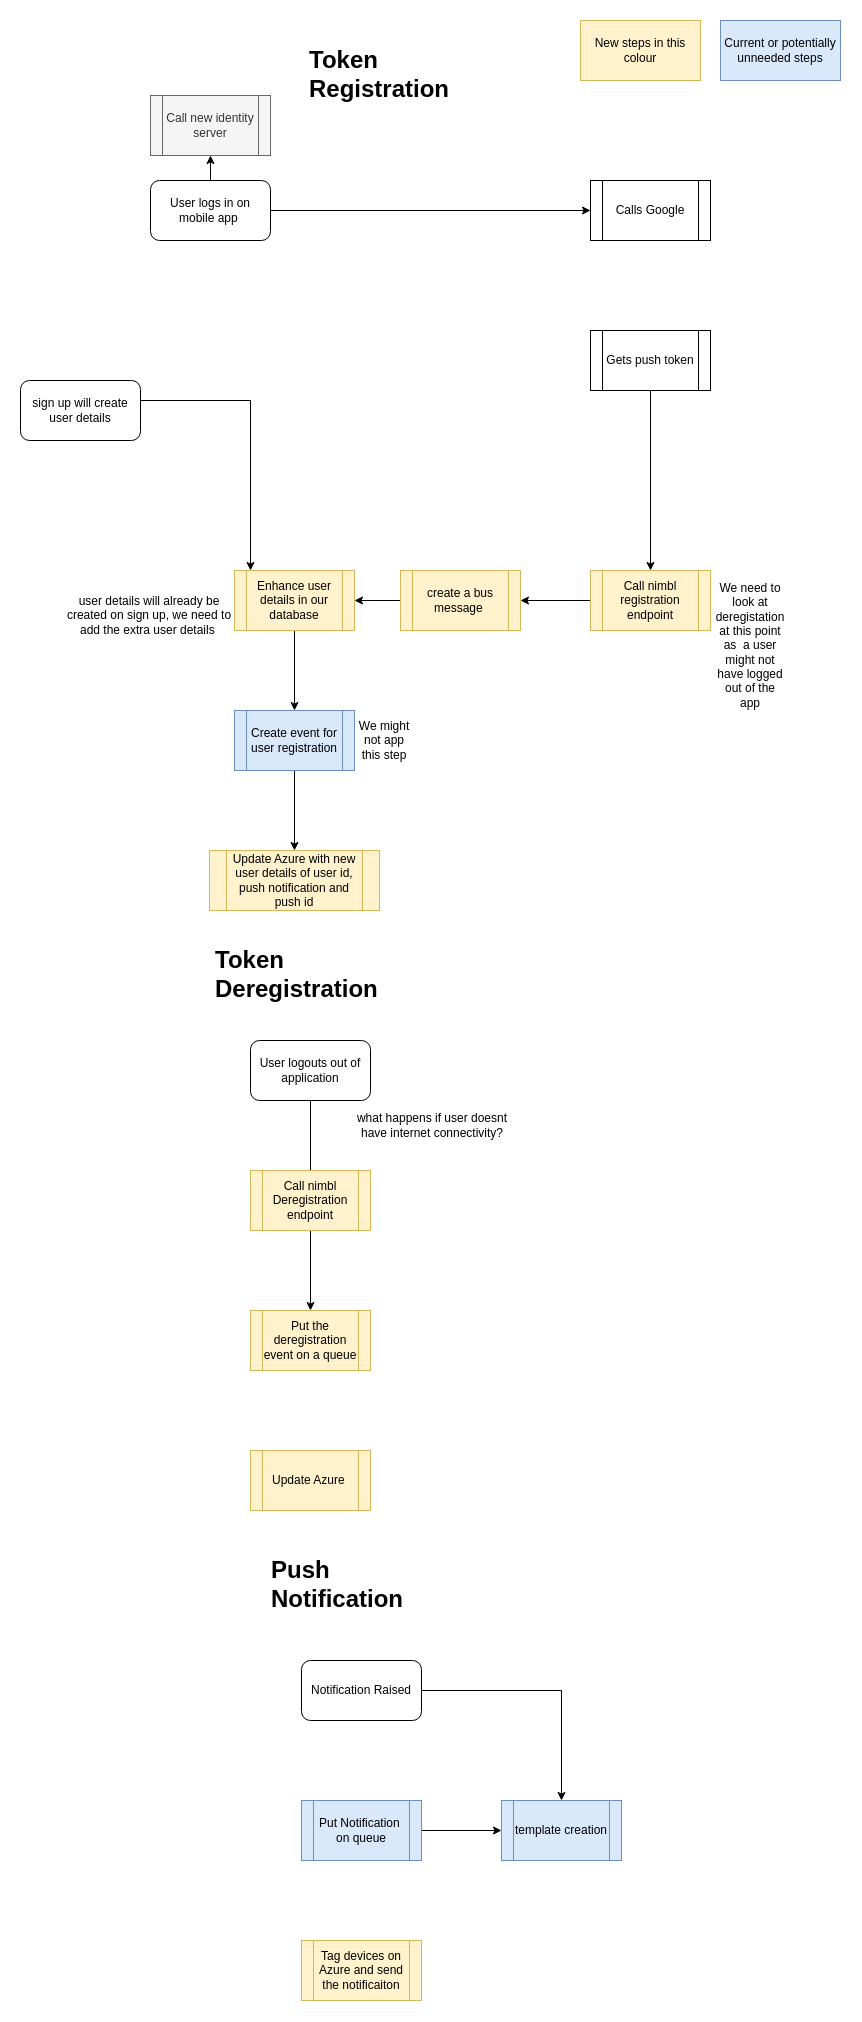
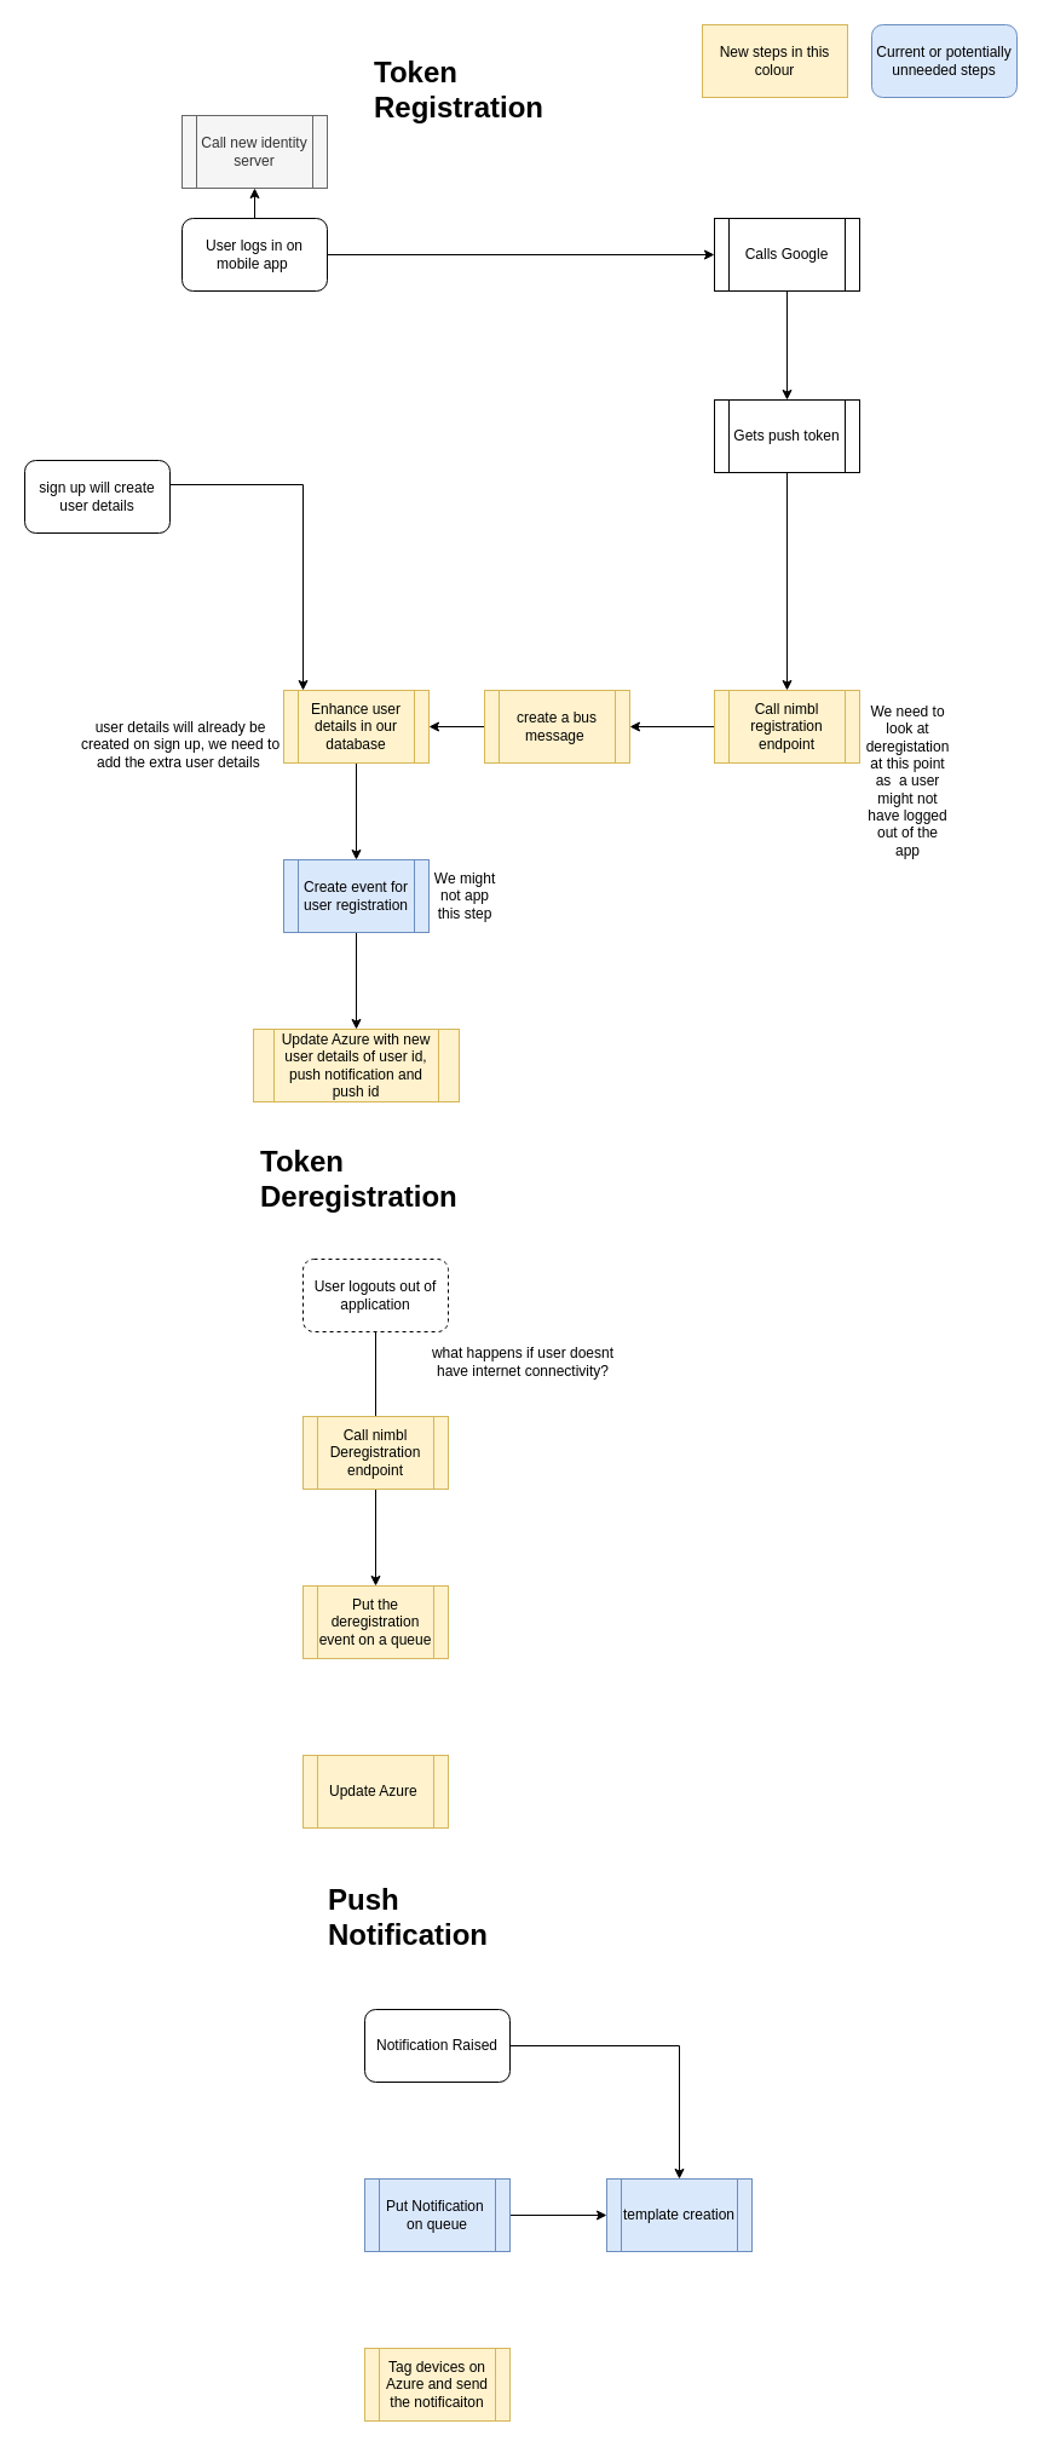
  <mxCell id="0" />
  <mxCell id="1" parent="0" />
  <mxCell id="2" value="" style="edgeStyle=orthogonalEdgeStyle;rounded=0;orthogonalLoop=1;jettySize=auto;html=1;" parent="1" source="4" target="6" edge="1"><mxGeometry relative="1" as="geometry" /></mxCell>
  <mxCell id="3" value="" style="edgeStyle=orthogonalEdgeStyle;rounded=0;orthogonalLoop=1;jettySize=auto;html=1;" parent="1" source="4" target="13" edge="1"><mxGeometry relative="1" as="geometry" /></mxCell>
  <mxCell id="4" value="User logs in on mobile app&amp;nbsp;" style="rounded=1;whiteSpace=wrap;html=1;" parent="1" vertex="1"><mxGeometry x="150" y="180" width="120" height="60" as="geometry" /></mxCell>
+ <mxCell id="5" value="" style="edgeStyle=orthogonalEdgeStyle;rounded=0;orthogonalLoop=1;jettySize=auto;html=1;" parent="1" source="6" target="8" edge="1"><mxGeometry relative="1" as="geometry" /></mxCell>
  <mxCell id="6" value="Calls Google" style="shape=process;whiteSpace=wrap;html=1;backgroundOutline=1;" parent="1" vertex="1"><mxGeometry x="590" y="180" width="120" height="60" as="geometry" /></mxCell>
  <mxCell id="7" value="" style="edgeStyle=orthogonalEdgeStyle;rounded=0;orthogonalLoop=1;jettySize=auto;html=1;" parent="1" source="8" target="10" edge="1"><mxGeometry relative="1" as="geometry" /></mxCell>
  <mxCell id="8" value="Gets push token" style="shape=process;whiteSpace=wrap;html=1;backgroundOutline=1;" parent="1" vertex="1"><mxGeometry x="590" y="330" width="120" height="60" as="geometry" /></mxCell>
  <mxCell id="9" value="" style="edgeStyle=orthogonalEdgeStyle;rounded=0;orthogonalLoop=1;jettySize=auto;html=1;" parent="1" source="10" target="37" edge="1"><mxGeometry relative="1" as="geometry" /></mxCell>
  <mxCell id="10" value="Call nimbl registration endpoint" style="shape=process;whiteSpace=wrap;html=1;backgroundOutline=1;fillColor=#fff2cc;strokeColor=#d6b656;" parent="1" vertex="1"><mxGeometry x="590" y="570" width="120" height="60" as="geometry" /></mxCell>
  <mxCell id="11" value="" style="edgeStyle=orthogonalEdgeStyle;rounded=0;orthogonalLoop=1;jettySize=auto;html=1;" parent="1" source="12" target="15" edge="1"><mxGeometry relative="1" as="geometry" /></mxCell>
  <mxCell id="12" value="Enhance user details in our database" style="shape=process;whiteSpace=wrap;html=1;backgroundOutline=1;fillColor=#fff2cc;strokeColor=#d6b656;" parent="1" vertex="1"><mxGeometry x="234" y="570" width="120" height="60" as="geometry" /></mxCell>
  <mxCell id="13" value="Call new identity server" style="shape=process;whiteSpace=wrap;html=1;backgroundOutline=1;fillColor=#f5f5f5;fontColor=#333333;strokeColor=#666666;" parent="1" vertex="1"><mxGeometry x="150" y="95" width="120" height="60" as="geometry" /></mxCell>
  <mxCell id="14" value="" style="edgeStyle=orthogonalEdgeStyle;rounded=0;orthogonalLoop=1;jettySize=auto;html=1;" parent="1" source="15" target="16" edge="1"><mxGeometry relative="1" as="geometry" /></mxCell>
  <mxCell id="15" value="Create event for user registration" style="shape=process;whiteSpace=wrap;html=1;backgroundOutline=1;fillColor=#dae8fc;strokeColor=#6c8ebf;" parent="1" vertex="1"><mxGeometry x="234" y="710" width="120" height="60" as="geometry" /></mxCell>
  <mxCell id="16" value="Update Azure with new user details of user id, push notification and push id" style="shape=process;whiteSpace=wrap;html=1;backgroundOutline=1;fillColor=#fff2cc;strokeColor=#d6b656;" parent="1" vertex="1"><mxGeometry x="209" y="850" width="170" height="60" as="geometry" /></mxCell>
  <mxCell id="17" value="&lt;h1&gt;Token Registration&lt;/h1&gt;&lt;p&gt;&lt;br&gt;&lt;/p&gt;" style="text;html=1;strokeColor=none;fillColor=none;spacing=5;spacingTop=-20;whiteSpace=wrap;overflow=hidden;rounded=0;" parent="1" vertex="1"><mxGeometry x="304" y="40" width="190" height="80" as="geometry" /></mxCell>
  <mxCell id="18" value="&lt;h1&gt;Push Notification&lt;/h1&gt;&lt;p&gt;&lt;br&gt;&lt;/p&gt;" style="text;html=1;strokeColor=none;fillColor=none;spacing=5;spacingTop=-20;whiteSpace=wrap;overflow=hidden;rounded=0;" parent="1" vertex="1"><mxGeometry x="266" y="1550" width="190" height="70" as="geometry" /></mxCell>
  <mxCell id="19" value="" style="edgeStyle=orthogonalEdgeStyle;rounded=0;orthogonalLoop=1;jettySize=auto;html=1;" parent="1" source="20" target="39" edge="1"><mxGeometry relative="1" as="geometry" /></mxCell>
  <mxCell id="20" value="Notification Raised" style="rounded=1;whiteSpace=wrap;html=1;" parent="1" vertex="1"><mxGeometry x="301" y="1660" width="120" height="60" as="geometry" /></mxCell>
  <mxCell id="21" value="" style="edgeStyle=orthogonalEdgeStyle;rounded=0;orthogonalLoop=1;jettySize=auto;html=1;" parent="1" source="22" target="39" edge="1"><mxGeometry relative="1" as="geometry" /></mxCell>
  <mxCell id="22" value="Put Notification&amp;nbsp; on queue" style="shape=process;whiteSpace=wrap;html=1;backgroundOutline=1;fillColor=#dae8fc;strokeColor=#6c8ebf;" parent="1" vertex="1"><mxGeometry x="301" y="1800" width="120" height="60" as="geometry" /></mxCell>
  <mxCell id="23" value="Tag devices on Azure and send the notificaiton" style="shape=process;whiteSpace=wrap;html=1;backgroundOutline=1;fillColor=#fff2cc;strokeColor=#d6b656;" parent="1" vertex="1"><mxGeometry x="301" y="1940" width="120" height="60" as="geometry" /></mxCell>
  <mxCell id="24" value="&lt;h1&gt;Token Deregistration&lt;/h1&gt;" style="text;html=1;strokeColor=none;fillColor=none;spacing=5;spacingTop=-20;whiteSpace=wrap;overflow=hidden;rounded=0;" parent="1" vertex="1"><mxGeometry x="210" y="940" width="190" height="90" as="geometry" /></mxCell>
  <mxCell id="25" value="" style="edgeStyle=orthogonalEdgeStyle;rounded=0;orthogonalLoop=1;jettySize=auto;html=1;endArrow=none;" parent="1" source="26" target="28" edge="1"><mxGeometry relative="1" as="geometry" /></mxCell>
- <mxCell id="26" value="User logouts out of application" style="rounded=1;whiteSpace=wrap;html=1;" parent="1" vertex="1"><mxGeometry x="250" y="1040" width="120" height="60" as="geometry" /></mxCell>
+ <mxCell id="26" value="User logouts out of application" style="rounded=1;whiteSpace=wrap;html=1;dashed=1;" parent="1" vertex="1"><mxGeometry x="250" y="1040" width="120" height="60" as="geometry" /></mxCell>
  <mxCell id="27" value="" style="edgeStyle=orthogonalEdgeStyle;rounded=0;orthogonalLoop=1;jettySize=auto;html=1;" parent="1" source="28" target="29" edge="1"><mxGeometry relative="1" as="geometry" /></mxCell>
  <mxCell id="28" value="Call nimbl Deregistration endpoint" style="shape=process;whiteSpace=wrap;html=1;backgroundOutline=1;fillColor=#fff2cc;strokeColor=#d6b656;" parent="1" vertex="1"><mxGeometry x="250" y="1170" width="120" height="60" as="geometry" /></mxCell>
  <mxCell id="29" value="Put the deregistration event on a queue" style="shape=process;whiteSpace=wrap;html=1;backgroundOutline=1;fillColor=#fff2cc;strokeColor=#d6b656;" parent="1" vertex="1"><mxGeometry x="250" y="1310" width="120" height="60" as="geometry" /></mxCell>
  <mxCell id="30" value="Update Azure&amp;nbsp;" style="shape=process;whiteSpace=wrap;html=1;backgroundOutline=1;fillColor=#fff2cc;strokeColor=#d6b656;" parent="1" vertex="1"><mxGeometry x="250" y="1450" width="120" height="60" as="geometry" /></mxCell>
  <mxCell id="31" value="" style="edgeStyle=orthogonalEdgeStyle;rounded=0;orthogonalLoop=1;jettySize=auto;html=1;" parent="1" source="32" target="12" edge="1"><mxGeometry relative="1" as="geometry"><Array as="points"><mxPoint x="250" y="400" /></Array></mxGeometry></mxCell>
  <mxCell id="32" value="sign up will create user details" style="rounded=1;whiteSpace=wrap;html=1;" parent="1" vertex="1"><mxGeometry x="20" y="380" width="120" height="60" as="geometry" /></mxCell>
  <mxCell id="33" value="user details will already be created on sign up, we need to add the extra user details&amp;nbsp;" style="text;html=1;strokeColor=none;fillColor=none;align=center;verticalAlign=middle;whiteSpace=wrap;rounded=0;" parent="1" vertex="1"><mxGeometry x="64" y="600" width="170" height="30" as="geometry" /></mxCell>
  <mxCell id="34" value="We need to look at deregistation at this point as&amp;nbsp; a user might not have logged out of the app" style="text;html=1;strokeColor=none;fillColor=none;align=center;verticalAlign=middle;whiteSpace=wrap;rounded=0;" parent="1" vertex="1"><mxGeometry x="720" y="630" width="60" height="30" as="geometry" /></mxCell>
  <mxCell id="35" value="We might not app this step" style="text;html=1;strokeColor=none;fillColor=none;align=center;verticalAlign=middle;whiteSpace=wrap;rounded=0;" parent="1" vertex="1"><mxGeometry x="354" y="725" width="60" height="30" as="geometry" /></mxCell>
  <mxCell id="36" value="" style="edgeStyle=orthogonalEdgeStyle;rounded=0;orthogonalLoop=1;jettySize=auto;html=1;" parent="1" source="37" target="12" edge="1"><mxGeometry relative="1" as="geometry" /></mxCell>
  <mxCell id="37" value="create a bus message&amp;nbsp;" style="shape=process;whiteSpace=wrap;html=1;backgroundOutline=1;fillColor=#fff2cc;strokeColor=#d6b656;" parent="1" vertex="1"><mxGeometry x="400" y="570" width="120" height="60" as="geometry" /></mxCell>
  <mxCell id="38" value="what happens if user doesnt have internet connectivity?" style="text;html=1;strokeColor=none;fillColor=none;align=center;verticalAlign=middle;whiteSpace=wrap;rounded=0;" parent="1" vertex="1"><mxGeometry x="344" y="1110" width="176" height="30" as="geometry" /></mxCell>
  <mxCell id="39" value="template creation" style="shape=process;whiteSpace=wrap;html=1;backgroundOutline=1;fillColor=#dae8fc;strokeColor=#6c8ebf;" parent="1" vertex="1"><mxGeometry x="501" y="1800" width="120" height="60" as="geometry" /></mxCell>
  <mxCell id="40" value="New steps in this colour" style="rounded=0;whiteSpace=wrap;html=1;fillColor=#fff2cc;strokeColor=#d6b656;" vertex="1" parent="1"><mxGeometry x="580" y="20" width="120" height="60" as="geometry" /></mxCell>
- <mxCell id="41" value="Current or potentially unneeded steps" style="rounded=0;whiteSpace=wrap;html=1;fillColor=#dae8fc;strokeColor=#6c8ebf;" vertex="1" parent="1"><mxGeometry x="720" y="20" width="120" height="60" as="geometry" /></mxCell>
+ <mxCell id="41" value="Current or potentially unneeded steps" style="whiteSpace=wrap;html=1;fillColor=#dae8fc;strokeColor=#6c8ebf;rounded=1;" vertex="1" parent="1"><mxGeometry x="720" y="20" width="120" height="60" as="geometry" /></mxCell>
